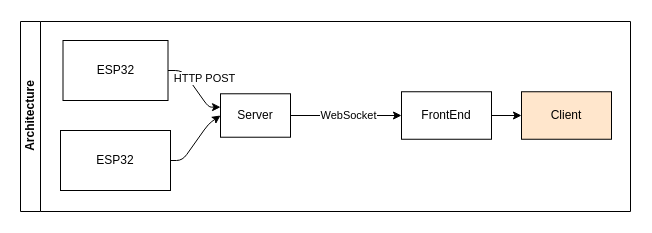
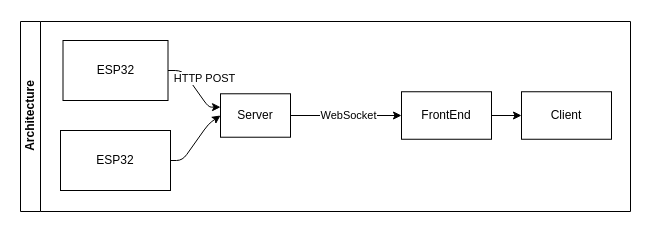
  <mxCell id="0" />
  <mxCell id="1" parent="0" />
  <mxCell id="2" value="" style="group" parent="1" vertex="1" connectable="0"><mxGeometry x="20" y="20" width="610" height="190" as="geometry" /></mxCell>
  <mxCell id="3" value="Architecture" style="swimlane;html=1;startSize=20;horizontal=0;childLayout=flowLayout;flowOrientation=west;resizable=1;interRankCellSpacing=50;containerType=tree;fontSize=12;spacingTop=0;arcSize=15;movable=1;rotatable=1;deletable=1;editable=1;locked=0;connectable=1;absoluteArcSize=0;resizeWidth=1;resizeHeight=1;autosize=0;container=0;" parent="2" vertex="1"><mxGeometry y="1" width="610" height="190" as="geometry"><mxRectangle x="150" y="130" width="40" height="90" as="alternateBounds" /></mxGeometry></mxCell>
  <mxCell id="4" value="ESP32" style="whiteSpace=wrap;html=1;arcSize=15;container=0;" parent="2" vertex="1"><mxGeometry x="42.5" y="20" width="105" height="60" as="geometry" /></mxCell>
  <mxCell id="5" value="Server" style="whiteSpace=wrap;html=1;arcSize=15;container=0;" parent="2" vertex="1"><mxGeometry x="200" y="73.28" width="70" height="43.44" as="geometry" /></mxCell>
  <mxCell id="6" value="" style="html=1;rounded=1;curved=0;sourcePerimeterSpacing=0;targetPerimeterSpacing=0;startSize=6;endSize=6;noEdgeStyle=1;orthogonal=1;arcSize=15;" parent="2" source="4" target="5" edge="1"><mxGeometry relative="1" as="geometry"><Array as="points"><mxPoint x="162" y="50" /><mxPoint x="188" y="86.64" /></Array></mxGeometry></mxCell>
  <mxCell id="7" value="HTTP POST" style="edgeLabel;html=1;align=center;verticalAlign=middle;resizable=0;points=[];arcSize=15;container=0;" parent="6" vertex="1" connectable="0"><mxGeometry x="-0.351" y="-1" relative="1" as="geometry"><mxPoint x="17" as="offset" /></mxGeometry></mxCell>
  <mxCell id="8" style="edgeStyle=orthogonalEdgeStyle;rounded=0;orthogonalLoop=1;jettySize=auto;html=1;exitX=1;exitY=0.5;exitDx=0;exitDy=0;entryX=0;entryY=0.5;entryDx=0;entryDy=0;" parent="2" source="9" target="14" edge="1"><mxGeometry relative="1" as="geometry" /></mxCell>
  <mxCell id="9" value="FrontEnd" style="whiteSpace=wrap;html=1;arcSize=15;movable=1;movableLabel=0;container=0;" parent="2" vertex="1"><mxGeometry x="381" y="71.25" width="90" height="47.5" as="geometry" /></mxCell>
  <mxCell id="10" value="" style="html=1;rounded=1;curved=0;sourcePerimeterSpacing=0;targetPerimeterSpacing=0;startSize=6;endSize=6;noEdgeStyle=1;orthogonal=1;shadow=0;arcSize=15;entryX=0;entryY=0.5;entryDx=0;entryDy=0;" parent="2" source="5" target="9" edge="1"><mxGeometry relative="1" as="geometry"><mxPoint x="2448" y="1180" as="targetPoint" /><Array as="points"><mxPoint x="302" y="95" /><mxPoint x="328" y="95" /></Array></mxGeometry></mxCell>
  <mxCell id="11" value="WebSocket" style="edgeLabel;html=1;align=center;verticalAlign=middle;resizable=0;points=[];container=0;" parent="10" vertex="1" connectable="0"><mxGeometry x="0.036" y="1" relative="1" as="geometry"><mxPoint as="offset" /></mxGeometry></mxCell>
  <mxCell id="12" value="" style="html=1;rounded=1;curved=0;sourcePerimeterSpacing=0;targetPerimeterSpacing=0;startSize=6;endSize=6;noEdgeStyle=1;orthogonal=1;entryX=0;entryY=0.5;entryDx=0;entryDy=0;arcSize=15;" parent="2" source="13" target="5" edge="1"><mxGeometry relative="1" as="geometry"><mxPoint x="4930" y="2518" as="sourcePoint" /><Array as="points"><mxPoint x="162" y="140" /><mxPoint x="188" y="103.36" /></Array></mxGeometry></mxCell>
  <mxCell id="13" value="ESP32" style="whiteSpace=wrap;html=1;arcSize=15;container=0;" parent="2" vertex="1"><mxGeometry x="40" y="110" width="110" height="60" as="geometry" /></mxCell>
- <mxCell id="14" value="Client" style="whiteSpace=wrap;html=1;arcSize=15;movable=1;movableLabel=0;container=0;fillColor=#ffe6cc;" parent="2" vertex="1"><mxGeometry x="501" y="71.25" width="90" height="47.5" as="geometry" /></mxCell>
+ <mxCell id="14" value="Client" style="whiteSpace=wrap;html=1;arcSize=15;movable=1;movableLabel=0;container=0;" parent="2" vertex="1"><mxGeometry x="501" y="71.25" width="90" height="47.5" as="geometry" /></mxCell>
